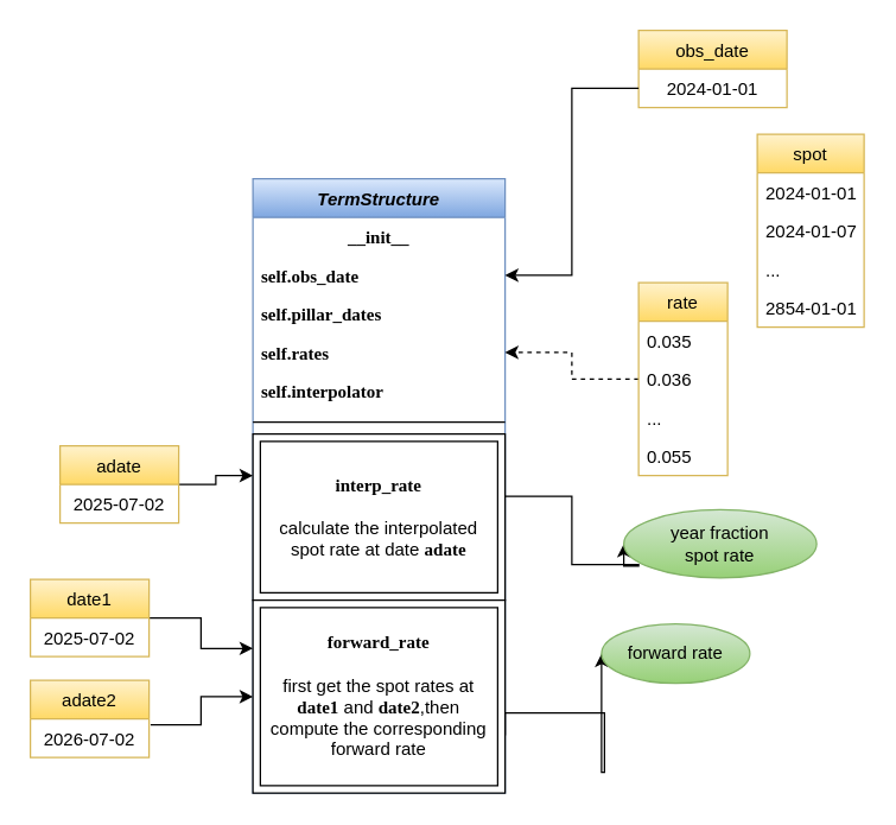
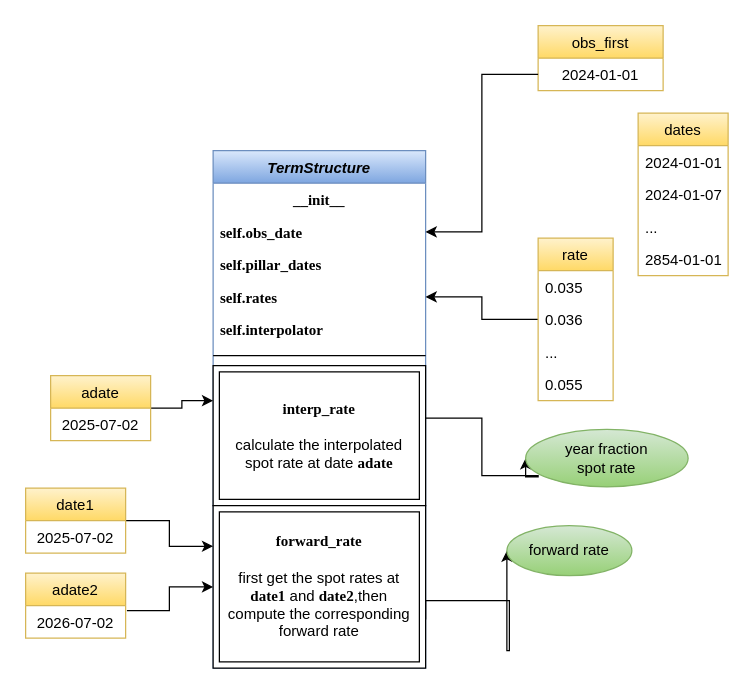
  <mxCell id="0" />
  <mxCell id="1" parent="0" />
  <mxCell id="2" value="TermStructure" style="swimlane;fontStyle=3;align=center;verticalAlign=top;childLayout=stackLayout;horizontal=1;startSize=26;horizontalStack=0;resizeParent=1;resizeLast=0;collapsible=1;marginBottom=0;rounded=0;shadow=0;strokeWidth=1;fillColor=#dae8fc;strokeColor=#6c8ebf;gradientColor=#7ea6e0;" parent="1" vertex="1"><mxGeometry x="170" y="120" width="170" height="414" as="geometry"><mxRectangle x="220" y="120" width="160" height="26" as="alternateBounds" /></mxGeometry></mxCell>
  <mxCell id="3" value="__init__" style="text;align=center;verticalAlign=top;spacingLeft=4;spacingRight=4;overflow=hidden;rotatable=0;points=[[0,0.5],[1,0.5]];portConstraint=eastwest;fontFamily=Lucida Console;fontStyle=1" parent="2" vertex="1"><mxGeometry y="26" width="170" height="26" as="geometry" /></mxCell>
  <mxCell id="4" value="self.obs_date" style="text;align=left;verticalAlign=top;spacingLeft=4;spacingRight=4;overflow=hidden;rotatable=0;points=[[0,0.5],[1,0.5]];portConstraint=eastwest;fontFamily=Lucida Console;fontStyle=1" parent="2" vertex="1"><mxGeometry y="52" width="170" height="26" as="geometry" /></mxCell>
  <mxCell id="5" value="self.pillar_dates" style="text;align=left;verticalAlign=top;spacingLeft=4;spacingRight=4;overflow=hidden;rotatable=0;points=[[0,0.5],[1,0.5]];portConstraint=eastwest;rounded=0;shadow=0;html=0;fontStyle=1;fontFamily=Lucida Console;" parent="2" vertex="1"><mxGeometry y="78" width="170" height="26" as="geometry" /></mxCell>
  <mxCell id="6" value="self.rates" style="text;align=left;verticalAlign=top;spacingLeft=4;spacingRight=4;overflow=hidden;rotatable=0;points=[[0,0.5],[1,0.5]];portConstraint=eastwest;rounded=0;shadow=0;html=0;fontStyle=1;fontFamily=Lucida Console;" parent="2" vertex="1"><mxGeometry y="104" width="170" height="26" as="geometry" /></mxCell>
  <mxCell id="7" value="self.interpolator" style="text;align=left;verticalAlign=top;spacingLeft=4;spacingRight=4;overflow=hidden;rotatable=0;points=[[0,0.5],[1,0.5]];portConstraint=eastwest;rounded=0;shadow=0;html=0;fontStyle=1;fontFamily=Lucida Console;" parent="2" vertex="1"><mxGeometry y="130" width="170" height="26" as="geometry" /></mxCell>
  <mxCell id="8" value="" style="line;html=1;strokeWidth=1;align=left;verticalAlign=middle;spacingTop=-1;spacingLeft=3;spacingRight=3;rotatable=0;labelPosition=right;points=[];portConstraint=eastwest;" parent="2" vertex="1"><mxGeometry y="156" width="170" height="16" as="geometry" /></mxCell>
  <mxCell id="9" value="&lt;font style=&quot;font-weight: bold;&quot; face=&quot;Lucida Console&quot;&gt;interp_rate&lt;/font&gt;&lt;br&gt;&lt;br&gt;&lt;font style=&quot;&quot; face=&quot;Helvetica&quot;&gt;calculate the interpolated spot rate at date &lt;/font&gt;&lt;font style=&quot;font-weight: bold;&quot; face=&quot;Lucida Console&quot;&gt;adate&lt;/font&gt;" style="shape=ext;margin=3;double=1;whiteSpace=wrap;html=1;align=center;" parent="2" vertex="1"><mxGeometry y="172" width="170" height="112" as="geometry" /></mxCell>
  <mxCell id="10" value="&lt;b&gt;&lt;font face=&quot;Lucida Console&quot;&gt;forward_rate&lt;/font&gt;&lt;/b&gt;&lt;br&gt;&lt;br&gt;first get the spot rates at &lt;b&gt;&lt;font face=&quot;Lucida Console&quot;&gt;date1&lt;/font&gt;&lt;/b&gt; and &lt;b&gt;&lt;font face=&quot;Lucida Console&quot;&gt;date2&lt;/font&gt;&lt;/b&gt;,then compute the corresponding forward rate" style="shape=ext;margin=3;double=1;whiteSpace=wrap;html=1;align=center;" parent="2" vertex="1"><mxGeometry y="284" width="170" height="130" as="geometry" /></mxCell>
- <mxCell id="11" value="spot" style="swimlane;fontStyle=0;align=center;verticalAlign=top;childLayout=stackLayout;horizontal=1;startSize=26;horizontalStack=0;resizeParent=1;resizeLast=0;collapsible=1;marginBottom=0;rounded=0;shadow=0;strokeWidth=1;fillColor=#fff2cc;gradientColor=#ffd966;strokeColor=#d6b656;" parent="1" vertex="1"><mxGeometry x="510" y="90" width="72" height="130" as="geometry"><mxRectangle x="550" y="140" width="160" height="26" as="alternateBounds" /></mxGeometry></mxCell>
+ <mxCell id="11" value="dates" style="swimlane;fontStyle=0;align=center;verticalAlign=top;childLayout=stackLayout;horizontal=1;startSize=26;horizontalStack=0;resizeParent=1;resizeLast=0;collapsible=1;marginBottom=0;rounded=0;shadow=0;strokeWidth=1;fillColor=#fff2cc;gradientColor=#ffd966;strokeColor=#d6b656;" parent="1" vertex="1"><mxGeometry x="510" y="90" width="72" height="130" as="geometry"><mxRectangle x="550" y="140" width="160" height="26" as="alternateBounds" /></mxGeometry></mxCell>
  <mxCell id="12" value="2024-01-01" style="text;align=left;verticalAlign=top;spacingLeft=4;spacingRight=4;overflow=hidden;rotatable=0;points=[[0,0.5],[1,0.5]];portConstraint=eastwest;" parent="11" vertex="1"><mxGeometry y="26" width="72" height="26" as="geometry" /></mxCell>
  <mxCell id="13" value="2024-01-07" style="text;align=left;verticalAlign=top;spacingLeft=4;spacingRight=4;overflow=hidden;rotatable=0;points=[[0,0.5],[1,0.5]];portConstraint=eastwest;rounded=0;shadow=0;html=0;" parent="11" vertex="1"><mxGeometry y="52" width="72" height="26" as="geometry" /></mxCell>
  <mxCell id="14" value="..." style="text;align=left;verticalAlign=top;spacingLeft=4;spacingRight=4;overflow=hidden;rotatable=0;points=[[0,0.5],[1,0.5]];portConstraint=eastwest;rounded=0;shadow=0;html=0;" parent="11" vertex="1"><mxGeometry y="78" width="72" height="26" as="geometry" /></mxCell>
  <mxCell id="15" value="2854-01-01" style="text;align=left;verticalAlign=top;spacingLeft=4;spacingRight=4;overflow=hidden;rotatable=0;points=[[0,0.5],[1,0.5]];portConstraint=eastwest;rounded=0;shadow=0;html=0;" parent="11" vertex="1"><mxGeometry y="104" width="72" height="26" as="geometry" /></mxCell>
- <mxCell id="16" style="edgeStyle=orthogonalEdgeStyle;rounded=0;orthogonalLoop=1;jettySize=auto;html=1;entryX=1;entryY=0.5;entryDx=0;entryDy=0;dashed=1;" parent="1" source="17" target="6" edge="1"><mxGeometry relative="1" as="geometry" /></mxCell>
+ <mxCell id="16" style="edgeStyle=orthogonalEdgeStyle;rounded=0;orthogonalLoop=1;jettySize=auto;html=1;entryX=1;entryY=0.5;entryDx=0;entryDy=0;" parent="1" source="17" target="6" edge="1"><mxGeometry relative="1" as="geometry" /></mxCell>
  <mxCell id="17" value="rate" style="swimlane;fontStyle=0;align=center;verticalAlign=top;childLayout=stackLayout;horizontal=1;startSize=26;horizontalStack=0;resizeParent=1;resizeLast=0;collapsible=1;marginBottom=0;rounded=0;shadow=0;strokeWidth=1;fillColor=#fff2cc;gradientColor=#ffd966;strokeColor=#d6b656;" parent="1" vertex="1"><mxGeometry x="430" y="190" width="60" height="130" as="geometry"><mxRectangle x="550" y="140" width="160" height="26" as="alternateBounds" /></mxGeometry></mxCell>
  <mxCell id="18" value="0.035" style="text;align=left;verticalAlign=top;spacingLeft=4;spacingRight=4;overflow=hidden;rotatable=0;points=[[0,0.5],[1,0.5]];portConstraint=eastwest;" parent="17" vertex="1"><mxGeometry y="26" width="60" height="26" as="geometry" /></mxCell>
  <mxCell id="19" value="0.036" style="text;align=left;verticalAlign=top;spacingLeft=4;spacingRight=4;overflow=hidden;rotatable=0;points=[[0,0.5],[1,0.5]];portConstraint=eastwest;rounded=0;shadow=0;html=0;" parent="17" vertex="1"><mxGeometry y="52" width="60" height="26" as="geometry" /></mxCell>
  <mxCell id="20" value="..." style="text;align=left;verticalAlign=top;spacingLeft=4;spacingRight=4;overflow=hidden;rotatable=0;points=[[0,0.5],[1,0.5]];portConstraint=eastwest;rounded=0;shadow=0;html=0;" parent="17" vertex="1"><mxGeometry y="78" width="60" height="26" as="geometry" /></mxCell>
  <mxCell id="21" value="0.055" style="text;align=left;verticalAlign=top;spacingLeft=4;spacingRight=4;overflow=hidden;rotatable=0;points=[[0,0.5],[1,0.5]];portConstraint=eastwest;rounded=0;shadow=0;html=0;" parent="17" vertex="1"><mxGeometry y="104" width="60" height="26" as="geometry" /></mxCell>
- <mxCell id="22" value="obs_date" style="swimlane;fontStyle=0;align=center;verticalAlign=top;childLayout=stackLayout;horizontal=1;startSize=26;horizontalStack=0;resizeParent=1;resizeLast=0;collapsible=1;marginBottom=0;rounded=0;shadow=0;strokeWidth=1;fillColor=#fff2cc;gradientColor=#ffd966;strokeColor=#d6b656;" parent="1" vertex="1"><mxGeometry x="430" y="20" width="100" height="52" as="geometry"><mxRectangle x="550" y="140" width="160" height="26" as="alternateBounds" /></mxGeometry></mxCell>
+ <mxCell id="22" value="obs_first" style="swimlane;fontStyle=0;align=center;verticalAlign=top;childLayout=stackLayout;horizontal=1;startSize=26;horizontalStack=0;resizeParent=1;resizeLast=0;collapsible=1;marginBottom=0;rounded=0;shadow=0;strokeWidth=1;fillColor=#fff2cc;gradientColor=#ffd966;strokeColor=#d6b656;" parent="1" vertex="1"><mxGeometry x="430" y="20" width="100" height="52" as="geometry"><mxRectangle x="550" y="140" width="160" height="26" as="alternateBounds" /></mxGeometry></mxCell>
  <mxCell id="23" value="2024-01-01" style="text;align=center;verticalAlign=top;spacingLeft=4;spacingRight=4;overflow=hidden;rotatable=0;points=[[0,0.5],[1,0.5]];portConstraint=eastwest;" parent="22" vertex="1"><mxGeometry y="26" width="100" height="26" as="geometry" /></mxCell>
  <mxCell id="24" style="edgeStyle=orthogonalEdgeStyle;rounded=0;orthogonalLoop=1;jettySize=auto;html=1;exitX=0;exitY=0.5;exitDx=0;exitDy=0;entryX=1;entryY=0.5;entryDx=0;entryDy=0;" parent="1" source="23" target="4" edge="1"><mxGeometry relative="1" as="geometry"><Array as="points"><mxPoint x="385" y="59" /><mxPoint x="385" y="185" /></Array></mxGeometry></mxCell>
  <mxCell id="25" style="edgeStyle=orthogonalEdgeStyle;rounded=0;orthogonalLoop=1;jettySize=auto;html=1;entryX=0;entryY=0.25;entryDx=0;entryDy=0;" parent="1" source="26" target="9" edge="1"><mxGeometry relative="1" as="geometry" /></mxCell>
  <mxCell id="26" value="adate" style="swimlane;fontStyle=0;align=center;verticalAlign=top;childLayout=stackLayout;horizontal=1;startSize=26;horizontalStack=0;resizeParent=1;resizeLast=0;collapsible=1;marginBottom=0;rounded=0;shadow=0;strokeWidth=1;fillColor=#fff2cc;gradientColor=#ffd966;strokeColor=#d6b656;" parent="1" vertex="1"><mxGeometry x="40" y="300" width="80" height="52" as="geometry"><mxRectangle x="550" y="140" width="160" height="26" as="alternateBounds" /></mxGeometry></mxCell>
  <mxCell id="27" value="2025-07-02" style="text;align=center;verticalAlign=top;spacingLeft=4;spacingRight=4;overflow=hidden;rotatable=0;points=[[0,0.5],[1,0.5]];portConstraint=eastwest;" parent="26" vertex="1"><mxGeometry y="26" width="80" height="26" as="geometry" /></mxCell>
  <mxCell id="28" style="edgeStyle=orthogonalEdgeStyle;rounded=0;orthogonalLoop=1;jettySize=auto;html=1;entryX=0;entryY=0.5;entryDx=0;entryDy=0;" parent="1" source="9" target="29" edge="1"><mxGeometry relative="1" as="geometry"><Array as="points"><mxPoint x="385" y="334" /><mxPoint x="385" y="380" /><mxPoint x="430" y="380" /><mxPoint x="430" y="381" /></Array><mxPoint x="530" y="380" as="targetPoint" /></mxGeometry></mxCell>
  <mxCell id="29" value="year fraction&lt;br&gt;spot rate" style="ellipse;whiteSpace=wrap;html=1;align=center;fillColor=#d5e8d4;gradientColor=#97d077;strokeColor=#82b366;" parent="1" vertex="1"><mxGeometry x="420" y="343" width="130" height="46" as="geometry" /></mxCell>
  <mxCell id="30" style="edgeStyle=orthogonalEdgeStyle;rounded=0;orthogonalLoop=1;jettySize=auto;html=1;entryX=0;entryY=0.5;entryDx=0;entryDy=0;exitX=1;exitY=0.5;exitDx=0;exitDy=0;" parent="1" target="31" edge="1"><mxGeometry relative="1" as="geometry"><mxPoint x="340" y="495" as="sourcePoint" /><Array as="points"><mxPoint x="340" y="480" /><mxPoint x="407" y="480" /><mxPoint x="407" y="520" /></Array></mxGeometry></mxCell>
  <mxCell id="31" value="forward rate" style="ellipse;whiteSpace=wrap;html=1;align=center;fillColor=#d5e8d4;gradientColor=#97d077;strokeColor=#82b366;" parent="1" vertex="1"><mxGeometry x="405" y="420" width="100" height="40" as="geometry" /></mxCell>
  <mxCell id="32" style="edgeStyle=orthogonalEdgeStyle;rounded=0;orthogonalLoop=1;jettySize=auto;html=1;entryX=0;entryY=0.25;entryDx=0;entryDy=0;" parent="1" source="33" target="10" edge="1"><mxGeometry relative="1" as="geometry"><mxPoint x="234" y="430" as="targetPoint" /></mxGeometry></mxCell>
  <mxCell id="33" value="date1" style="swimlane;fontStyle=0;align=center;verticalAlign=top;childLayout=stackLayout;horizontal=1;startSize=26;horizontalStack=0;resizeParent=1;resizeLast=0;collapsible=1;marginBottom=0;rounded=0;shadow=0;strokeWidth=1;fillColor=#fff2cc;gradientColor=#ffd966;strokeColor=#d6b656;" parent="1" vertex="1"><mxGeometry x="20" y="390" width="80" height="52" as="geometry"><mxRectangle x="550" y="140" width="160" height="26" as="alternateBounds" /></mxGeometry></mxCell>
  <mxCell id="34" value="2025-07-02" style="text;align=center;verticalAlign=top;spacingLeft=4;spacingRight=4;overflow=hidden;rotatable=0;points=[[0,0.5],[1,0.5]];portConstraint=eastwest;" parent="33" vertex="1"><mxGeometry y="26" width="80" height="26" as="geometry" /></mxCell>
  <mxCell id="35" value="adate2" style="swimlane;fontStyle=0;align=center;verticalAlign=top;childLayout=stackLayout;horizontal=1;startSize=26;horizontalStack=0;resizeParent=1;resizeLast=0;collapsible=1;marginBottom=0;rounded=0;shadow=0;strokeWidth=1;fillColor=#fff2cc;gradientColor=#ffd966;strokeColor=#d6b656;" vertex="1" parent="1"><mxGeometry x="20" y="458" width="80" height="52" as="geometry"><mxRectangle x="550" y="140" width="160" height="26" as="alternateBounds" /></mxGeometry></mxCell>
  <mxCell id="36" value="2026-07-02" style="text;align=center;verticalAlign=top;spacingLeft=4;spacingRight=4;overflow=hidden;rotatable=0;points=[[0,0.5],[1,0.5]];portConstraint=eastwest;" vertex="1" parent="35"><mxGeometry y="26" width="80" height="26" as="geometry" /></mxCell>
  <mxCell id="37" style="edgeStyle=orthogonalEdgeStyle;rounded=0;orthogonalLoop=1;jettySize=auto;html=1;exitX=1.013;exitY=0.154;exitDx=0;exitDy=0;exitPerimeter=0;" edge="1" parent="1" source="36" target="10"><mxGeometry relative="1" as="geometry"><mxPoint x="160" y="641" as="targetPoint" /><mxPoint x="90" y="620" as="sourcePoint" /></mxGeometry></mxCell>
